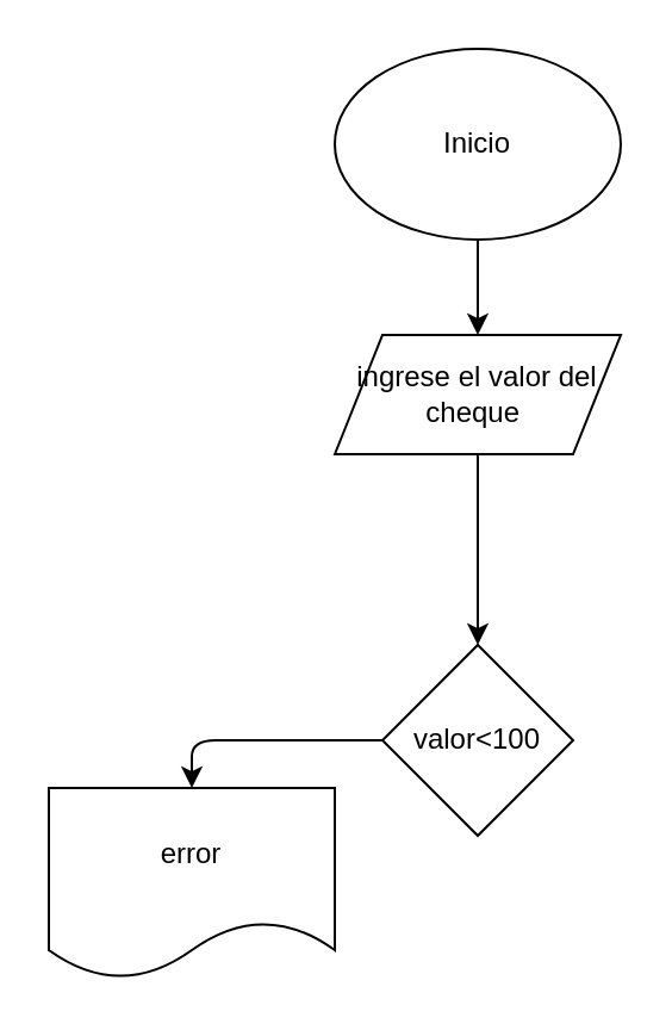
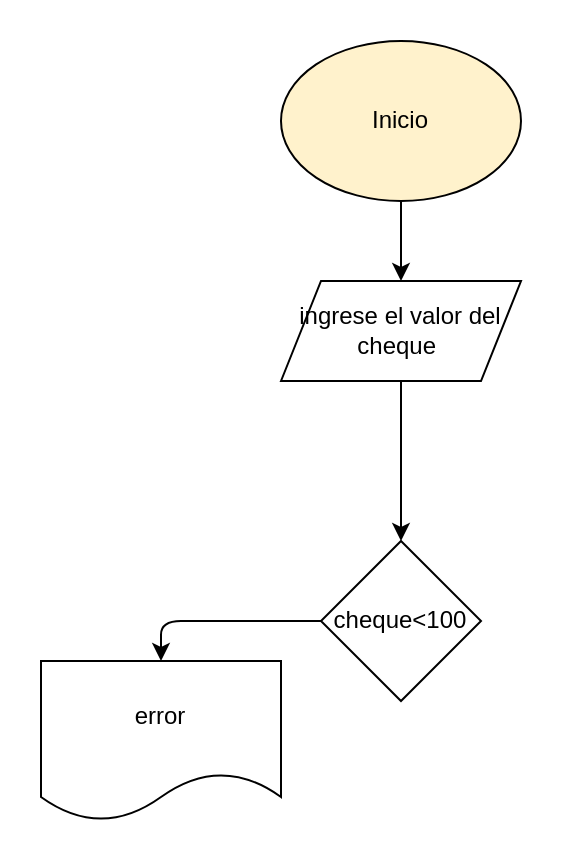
  <mxCell id="0" />
  <mxCell id="1" parent="0" />
  <mxCell id="2" value="" style="edgeStyle=none;html=1;" edge="1" parent="1" source="3" target="5"><mxGeometry relative="1" as="geometry" /></mxCell>
- <mxCell id="3" value="Inicio" style="ellipse;whiteSpace=wrap;html=1;" vertex="1" parent="1"><mxGeometry x="140" width="120" height="80" as="geometry" y="20" /></mxCell>
+ <mxCell id="3" value="Inicio" style="ellipse;whiteSpace=wrap;html=1;fillColor=#fff2cc;" vertex="1" parent="1"><mxGeometry x="140" width="120" height="80" as="geometry" y="20" /></mxCell>
  <mxCell id="4" value="" style="edgeStyle=none;html=1;" edge="1" parent="1" source="5" target="7"><mxGeometry relative="1" as="geometry" /></mxCell>
  <mxCell id="5" value="ingrese el valor del cheque&amp;nbsp;" style="shape=parallelogram;perimeter=parallelogramPerimeter;whiteSpace=wrap;html=1;fixedSize=1;" vertex="1" parent="1"><mxGeometry x="140" y="140" width="120" height="50" as="geometry" /></mxCell>
  <mxCell id="6" style="edgeStyle=none;html=1;exitX=0;exitY=0.5;exitDx=0;exitDy=0;" edge="1" parent="1" source="7"><mxGeometry relative="1" as="geometry"><mxPoint x="80" y="330" as="targetPoint" /><Array as="points"><mxPoint x="80" y="310" /></Array></mxGeometry></mxCell>
- <mxCell id="7" value="valor&amp;lt;100" style="rhombus;whiteSpace=wrap;html=1;" vertex="1" parent="1"><mxGeometry x="160" y="270" width="80" height="80" as="geometry" /></mxCell>
+ <mxCell id="7" value="cheque&amp;lt;100" style="rhombus;whiteSpace=wrap;html=1;" vertex="1" parent="1"><mxGeometry x="160" y="270" width="80" height="80" as="geometry" /></mxCell>
  <mxCell id="8" value="error" style="shape=document;whiteSpace=wrap;html=1;boundedLbl=1;" vertex="1" parent="1"><mxGeometry x="20" y="330" width="120" height="80" as="geometry" /></mxCell>
